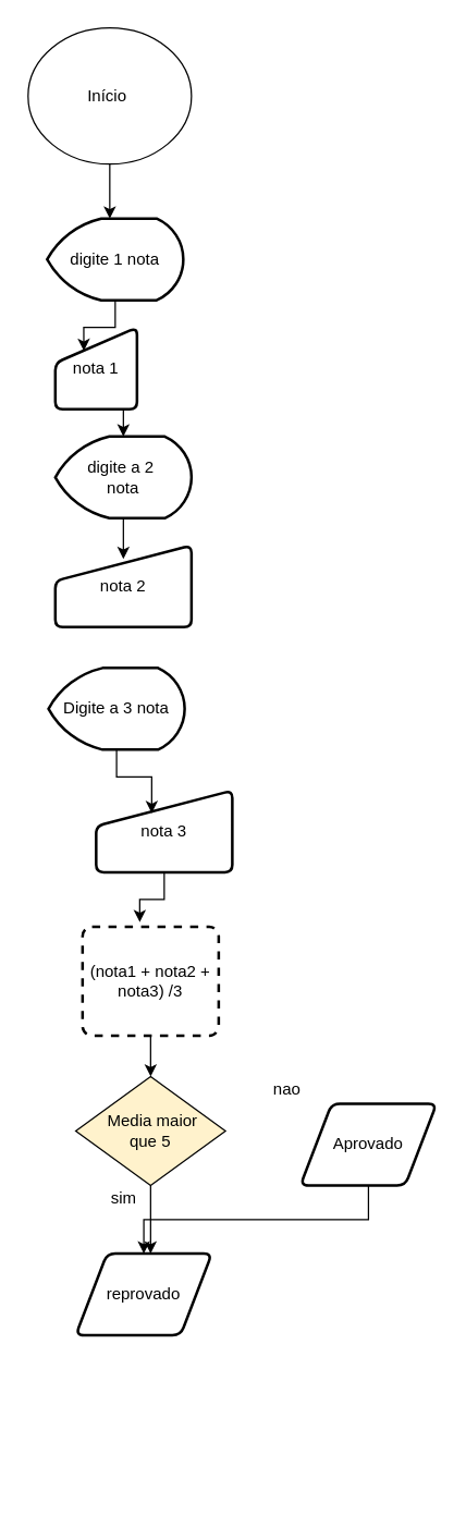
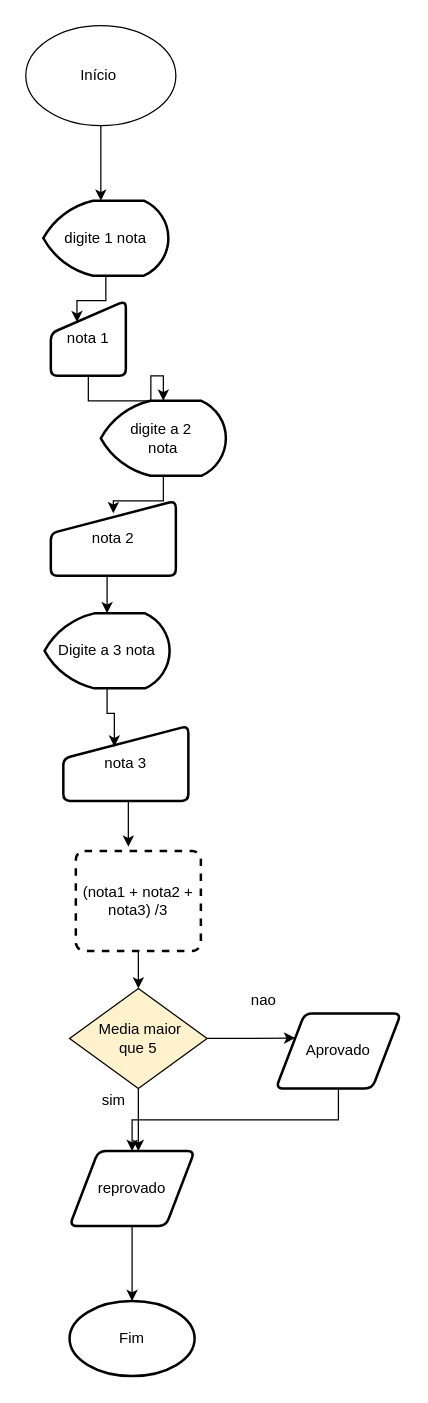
  <mxCell id="0" />
  <mxCell id="1" parent="0" />
  <mxCell id="2" style="edgeStyle=orthogonalEdgeStyle;rounded=0;orthogonalLoop=1;jettySize=auto;html=1;exitX=0.5;exitY=1;exitDx=0;exitDy=0;entryX=0.5;entryY=0;entryDx=0;entryDy=0;entryPerimeter=0;" parent="1" source="3" edge="1"><mxGeometry relative="1" as="geometry"><mxPoint x="80" y="160" as="targetPoint" /></mxGeometry></mxCell>
- <mxCell id="3" value="Início&amp;nbsp;" style="ellipse;whiteSpace=wrap;html=1;" parent="1" vertex="1"><mxGeometry x="20" y="20" width="120" height="100" as="geometry" /></mxCell>
+ <mxCell id="3" value="Início&amp;nbsp;" style="ellipse;whiteSpace=wrap;html=1;" parent="1" vertex="1"><mxGeometry x="20" y="20" width="120" height="80" as="geometry" /></mxCell>
  <mxCell id="4" style="edgeStyle=orthogonalEdgeStyle;rounded=0;orthogonalLoop=1;jettySize=auto;html=1;exitX=0.5;exitY=1;exitDx=0;exitDy=0;entryX=0.5;entryY=0;entryDx=0;entryDy=0;entryPerimeter=0;" edge="1" parent="1" source="5" target="11"><mxGeometry relative="1" as="geometry" /></mxCell>
  <mxCell id="5" value="nota 1" style="html=1;strokeWidth=2;shape=manualInput;whiteSpace=wrap;rounded=1;size=26;arcSize=11;" parent="1" vertex="1"><mxGeometry x="40" y="240" width="60" height="60" as="geometry" /></mxCell>
  <mxCell id="6" style="edgeStyle=orthogonalEdgeStyle;rounded=0;orthogonalLoop=1;jettySize=auto;html=1;exitX=0.5;exitY=1;exitDx=0;exitDy=0;exitPerimeter=0;entryX=0.349;entryY=0.286;entryDx=0;entryDy=0;entryPerimeter=0;" parent="1" source="7" target="5" edge="1"><mxGeometry relative="1" as="geometry" /></mxCell>
  <mxCell id="7" value="digite 1 nota" style="strokeWidth=2;html=1;shape=mxgraph.flowchart.display;whiteSpace=wrap;" parent="1" vertex="1"><mxGeometry x="34" y="160" width="100" height="60" as="geometry" /></mxCell>
+ <mxCell id="8" style="edgeStyle=orthogonalEdgeStyle;rounded=0;orthogonalLoop=1;jettySize=auto;html=1;exitX=0.5;exitY=1;exitDx=0;exitDy=0;entryX=0.5;entryY=0;entryDx=0;entryDy=0;entryPerimeter=0;" edge="1" parent="1" source="9" target="15"><mxGeometry relative="1" as="geometry" /></mxCell>
  <mxCell id="9" value="nota 2" style="html=1;strokeWidth=2;shape=manualInput;whiteSpace=wrap;rounded=1;size=26;arcSize=11;" parent="1" vertex="1"><mxGeometry x="40" y="400" width="100" height="60" as="geometry" /></mxCell>
  <mxCell id="10" style="edgeStyle=orthogonalEdgeStyle;rounded=0;orthogonalLoop=1;jettySize=auto;html=1;exitX=0.5;exitY=1;exitDx=0;exitDy=0;exitPerimeter=0;entryX=0.5;entryY=0.167;entryDx=0;entryDy=0;entryPerimeter=0;" edge="1" parent="1" source="11" target="9"><mxGeometry relative="1" as="geometry" /></mxCell>
- <mxCell id="11" value="digite a 2&amp;nbsp;&lt;br&gt;nota" style="strokeWidth=2;html=1;shape=mxgraph.flowchart.display;whiteSpace=wrap;" parent="1" vertex="1"><mxGeometry x="40" y="320" width="100" height="60" as="geometry" /></mxCell>
+ <mxCell id="11" value="digite a 2&amp;nbsp;&lt;br&gt;nota" style="strokeWidth=2;html=1;shape=mxgraph.flowchart.display;whiteSpace=wrap;" parent="1" vertex="1"><mxGeometry x="80" y="320" width="100" height="60" as="geometry" /></mxCell>
  <mxCell id="12" style="edgeStyle=orthogonalEdgeStyle;rounded=0;orthogonalLoop=1;jettySize=auto;html=1;exitX=0.5;exitY=1;exitDx=0;exitDy=0;entryX=0.42;entryY=-0.042;entryDx=0;entryDy=0;entryPerimeter=0;" edge="1" parent="1" source="13" target="20"><mxGeometry relative="1" as="geometry" /></mxCell>
- <mxCell id="13" value="nota 3" style="html=1;strokeWidth=2;shape=manualInput;whiteSpace=wrap;rounded=1;size=26;arcSize=11;" parent="1" vertex="1"><mxGeometry x="70" y="580" width="100" height="60" as="geometry" /></mxCell>
+ <mxCell id="13" value="nota 3" style="html=1;strokeWidth=2;shape=manualInput;whiteSpace=wrap;rounded=1;size=26;arcSize=11;" parent="1" vertex="1"><mxGeometry x="50" y="580" width="100" height="60" as="geometry" /></mxCell>
  <mxCell id="14" style="edgeStyle=orthogonalEdgeStyle;rounded=0;orthogonalLoop=1;jettySize=auto;html=1;exitX=0.5;exitY=1;exitDx=0;exitDy=0;exitPerimeter=0;entryX=0.408;entryY=0.277;entryDx=0;entryDy=0;entryPerimeter=0;" edge="1" parent="1" source="15" target="13"><mxGeometry relative="1" as="geometry" /></mxCell>
  <mxCell id="15" value="Digite a 3 nota" style="strokeWidth=2;html=1;shape=mxgraph.flowchart.display;whiteSpace=wrap;" parent="1" vertex="1"><mxGeometry x="35" y="490" width="100" height="60" as="geometry" /></mxCell>
+ <mxCell id="16" style="edgeStyle=orthogonalEdgeStyle;rounded=0;orthogonalLoop=1;jettySize=auto;html=1;exitX=1;exitY=0.5;exitDx=0;exitDy=0;entryX=0;entryY=0.25;entryDx=0;entryDy=0;" edge="1" parent="1" source="18" target="23"><mxGeometry relative="1" as="geometry" /></mxCell>
  <mxCell id="17" style="edgeStyle=orthogonalEdgeStyle;rounded=0;orthogonalLoop=1;jettySize=auto;html=1;exitX=0.5;exitY=1;exitDx=0;exitDy=0;" edge="1" parent="1" source="18"><mxGeometry relative="1" as="geometry"><mxPoint x="110" y="920" as="targetPoint" /></mxGeometry></mxCell>
  <mxCell id="18" value="&amp;nbsp;Media maior&lt;br&gt;que 5" style="rhombus;whiteSpace=wrap;html=1;fillColor=#fff2cc;" vertex="1" parent="1"><mxGeometry x="55" y="790" width="110" height="80" as="geometry" /></mxCell>
  <mxCell id="19" style="edgeStyle=orthogonalEdgeStyle;rounded=0;orthogonalLoop=1;jettySize=auto;html=1;exitX=0.5;exitY=1;exitDx=0;exitDy=0;entryX=0.5;entryY=0;entryDx=0;entryDy=0;" edge="1" parent="1" source="20" target="18"><mxGeometry relative="1" as="geometry" /></mxCell>
  <mxCell id="20" value="(nota1 + nota2 + nota3) /3" style="rounded=1;whiteSpace=wrap;html=1;absoluteArcSize=1;arcSize=14;strokeWidth=2;dashed=1;" vertex="1" parent="1"><mxGeometry x="60" y="680" width="100" height="80" as="geometry" /></mxCell>
+ <mxCell id="21" value="Fim" style="strokeWidth=2;html=1;shape=mxgraph.flowchart.start_1;whiteSpace=wrap;" vertex="1" parent="1"><mxGeometry x="55" y="1040" width="100" height="60" as="geometry" /></mxCell>
  <mxCell id="22" style="edgeStyle=orthogonalEdgeStyle;rounded=0;orthogonalLoop=1;jettySize=auto;html=1;exitX=0.5;exitY=1;exitDx=0;exitDy=0;" edge="1" parent="1" source="23" target="25"><mxGeometry relative="1" as="geometry" /></mxCell>
  <mxCell id="23" value="Aprovado" style="shape=parallelogram;html=1;strokeWidth=2;perimeter=parallelogramPerimeter;whiteSpace=wrap;rounded=1;arcSize=12;size=0.23;" vertex="1" parent="1"><mxGeometry x="220" y="810" width="100" height="60" as="geometry" /></mxCell>
+ <mxCell id="24" style="edgeStyle=orthogonalEdgeStyle;rounded=0;orthogonalLoop=1;jettySize=auto;html=1;exitX=0.5;exitY=1;exitDx=0;exitDy=0;entryX=0.5;entryY=0;entryDx=0;entryDy=0;entryPerimeter=0;" edge="1" parent="1" source="25" target="21"><mxGeometry relative="1" as="geometry" /></mxCell>
  <mxCell id="25" value="reprovado" style="shape=parallelogram;html=1;strokeWidth=2;perimeter=parallelogramPerimeter;whiteSpace=wrap;rounded=1;arcSize=12;size=0.23;" vertex="1" parent="1"><mxGeometry x="55" y="920" width="100" height="60" as="geometry" /></mxCell>
  <mxCell id="26" value="sim" style="text;html=1;align=center;verticalAlign=middle;resizable=0;points=[];autosize=1;strokeColor=none;fillColor=none;" vertex="1" parent="1"><mxGeometry x="70" y="865" width="40" height="30" as="geometry" /></mxCell>
  <mxCell id="27" value="nao" style="text;html=1;align=center;verticalAlign=middle;resizable=0;points=[];autosize=1;strokeColor=none;fillColor=none;" vertex="1" parent="1"><mxGeometry x="190" y="785" width="40" height="30" as="geometry" /></mxCell>
